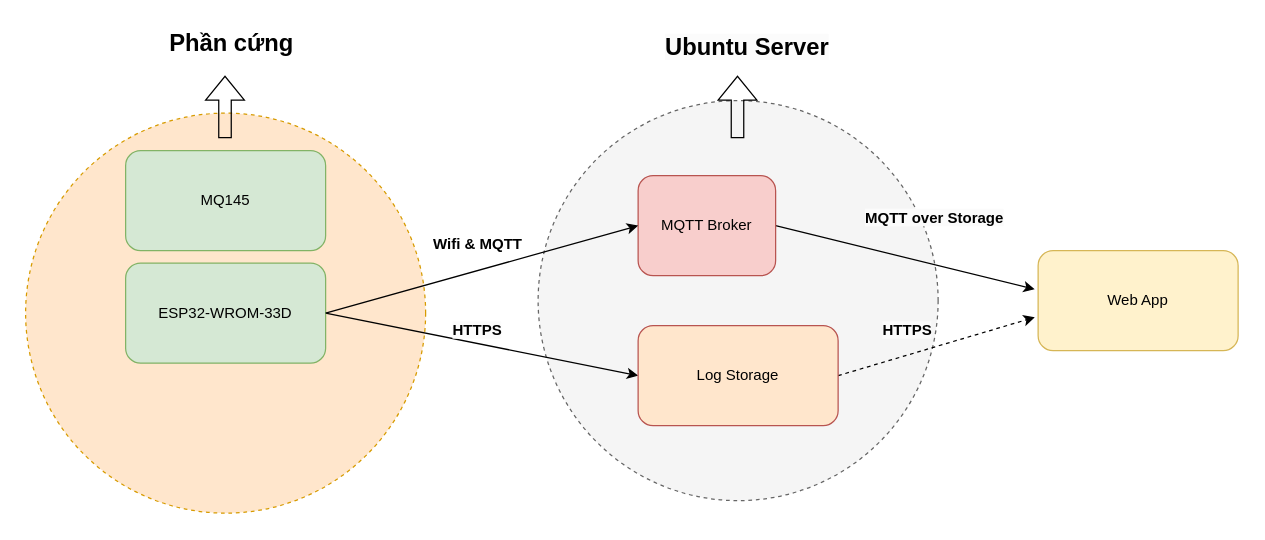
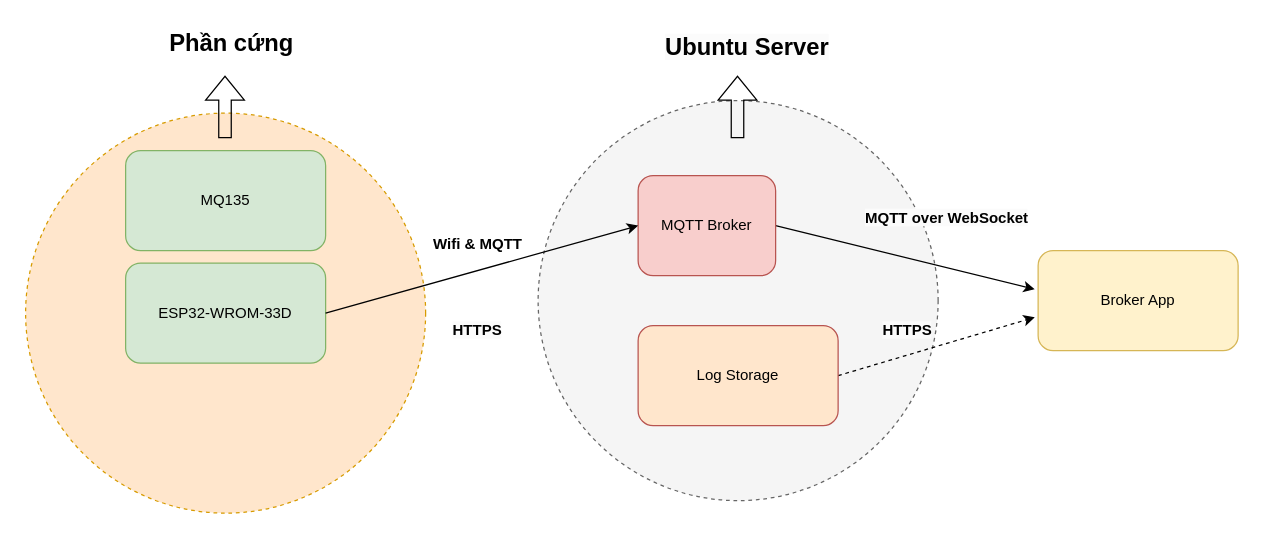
  <mxCell id="0" />
  <mxCell id="1" parent="0" />
  <mxCell id="2" value="&lt;b&gt;&lt;font style=&quot;font-size: 18px;&quot;&gt;Ubuntu Server&lt;/font&gt;&lt;/b&gt;" style="ellipse;whiteSpace=wrap;html=1;aspect=fixed;dashed=1;fillColor=#ffe6cc;strokeColor=#d79b00;" vertex="1" parent="1"><mxGeometry x="20" y="90" width="320" height="320" as="geometry" /></mxCell>
  <mxCell id="3" value="" style="ellipse;whiteSpace=wrap;html=1;aspect=fixed;dashed=1;fillColor=#f5f5f5;fontColor=#333333;strokeColor=#666666;" vertex="1" parent="1"><mxGeometry x="430" y="80" width="320" height="320" as="geometry" /></mxCell>
- <mxCell id="4" value="MQ145" style="rounded=1;whiteSpace=wrap;html=1;fillColor=#d5e8d4;strokeColor=#82b366;" vertex="1" parent="1"><mxGeometry x="100" y="120" width="160" height="80" as="geometry" /></mxCell>
- <mxCell id="5" style="rounded=0;orthogonalLoop=1;jettySize=auto;html=1;exitX=1;exitY=0.5;exitDx=0;exitDy=0;entryX=0;entryY=0.5;entryDx=0;entryDy=0;" edge="1" parent="1" source="6" target="10"><mxGeometry relative="1" as="geometry" /></mxCell>
+ <mxCell id="4" value="MQ135" style="rounded=1;whiteSpace=wrap;html=1;fillColor=#d5e8d4;strokeColor=#82b366;" vertex="1" parent="1"><mxGeometry x="100" y="120" width="160" height="80" as="geometry" /></mxCell>
  <mxCell id="6" value="ESP32-WROM-33D" style="rounded=1;whiteSpace=wrap;html=1;fillColor=#d5e8d4;strokeColor=#82b366;" vertex="1" parent="1"><mxGeometry x="100" y="210" width="160" height="80" as="geometry" /></mxCell>
  <mxCell id="7" style="rounded=0;orthogonalLoop=1;jettySize=auto;html=1;exitX=1;exitY=0.5;exitDx=0;exitDy=0;entryX=-0.017;entryY=0.387;entryDx=0;entryDy=0;entryPerimeter=0;" edge="1" parent="1" source="8" target="11"><mxGeometry relative="1" as="geometry" /></mxCell>
  <mxCell id="8" value="MQTT Broker" style="rounded=1;whiteSpace=wrap;html=1;fillColor=#f8cecc;strokeColor=#b85450;" vertex="1" parent="1"><mxGeometry x="510" y="140" width="110" height="80" as="geometry" /></mxCell>
  <mxCell id="9" style="rounded=0;orthogonalLoop=1;jettySize=auto;html=1;exitX=1;exitY=0.5;exitDx=0;exitDy=0;entryX=-0.017;entryY=0.667;entryDx=0;entryDy=0;entryPerimeter=0;dashed=1;" edge="1" parent="1" source="10" target="11"><mxGeometry relative="1" as="geometry" /></mxCell>
  <mxCell id="10" value="Log Storage" style="rounded=1;whiteSpace=wrap;html=1;fillColor=#ffe6cc;strokeColor=#b85450;" vertex="1" parent="1"><mxGeometry x="510" y="260" width="160" height="80" as="geometry" /></mxCell>
- <mxCell id="11" value="Web App" style="rounded=1;whiteSpace=wrap;html=1;fillColor=#fff2cc;strokeColor=#d6b656;" vertex="1" parent="1"><mxGeometry x="830" y="200" width="160" height="80" as="geometry" /></mxCell>
+ <mxCell id="11" value="Broker App" style="rounded=1;whiteSpace=wrap;html=1;fillColor=#fff2cc;strokeColor=#d6b656;" vertex="1" parent="1"><mxGeometry x="830" y="200" width="160" height="80" as="geometry" /></mxCell>
  <mxCell id="12" value="" style="endArrow=classic;html=1;rounded=0;entryX=0;entryY=0.5;entryDx=0;entryDy=0;" edge="1" parent="1" target="8"><mxGeometry width="50" height="50" relative="1" as="geometry"><mxPoint x="260" y="250" as="sourcePoint" /><mxPoint x="310" y="200" as="targetPoint" /></mxGeometry></mxCell>
  <mxCell id="13" value="&lt;b&gt;Wifi &amp;amp; MQTT&lt;/b&gt;" style="text;html=1;align=center;verticalAlign=middle;whiteSpace=wrap;rounded=0;rotation=0;" vertex="1" parent="1"><mxGeometry x="344" y="180" width="76" height="30" as="geometry" /></mxCell>
  <mxCell id="14" value="&lt;b style=&quot;forced-color-adjust: none; color: rgb(0, 0, 0); font-family: Helvetica; font-size: 12px; font-style: normal; font-variant-ligatures: normal; font-variant-caps: normal; letter-spacing: normal; orphans: 2; text-align: center; text-indent: 0px; text-transform: none; widows: 2; word-spacing: 0px; -webkit-text-stroke-width: 0px; white-space: normal; background-color: rgb(251, 251, 251); text-decoration-thickness: initial; text-decoration-style: initial; text-decoration-color: initial;&quot;&gt;HTTPS&lt;/b&gt;" style="text;whiteSpace=wrap;html=1;" vertex="1" parent="1"><mxGeometry x="360" y="250" width="100" height="40" as="geometry" /></mxCell>
  <mxCell id="15" value="" style="shape=flexArrow;endArrow=classic;html=1;rounded=0;" edge="1" parent="1"><mxGeometry width="50" height="50" relative="1" as="geometry"><mxPoint x="179.5" y="110" as="sourcePoint" /><mxPoint x="179.5" y="60" as="targetPoint" /></mxGeometry></mxCell>
  <mxCell id="16" value="&lt;font style=&quot;font-size: 19px;&quot;&gt;&lt;b&gt;Phần cứng&lt;/b&gt;&lt;/font&gt;" style="text;html=1;align=center;verticalAlign=middle;whiteSpace=wrap;rounded=0;" vertex="1" parent="1"><mxGeometry x="130" y="20" width="110" height="30" as="geometry" /></mxCell>
  <mxCell id="17" value="" style="shape=flexArrow;endArrow=classic;html=1;rounded=0;" edge="1" parent="1"><mxGeometry width="50" height="50" relative="1" as="geometry"><mxPoint x="589.5" y="110" as="sourcePoint" /><mxPoint x="589.5" y="60" as="targetPoint" /></mxGeometry></mxCell>
  <mxCell id="18" value="&lt;b style=&quot;forced-color-adjust: none; color: rgb(0, 0, 0); font-family: Helvetica; font-size: 19px; font-style: normal; font-variant-ligatures: normal; font-variant-caps: normal; letter-spacing: normal; orphans: 2; text-align: center; text-indent: 0px; text-transform: none; widows: 2; word-spacing: 0px; -webkit-text-stroke-width: 0px; white-space: normal; background-color: rgb(251, 251, 251); text-decoration-thickness: initial; text-decoration-style: initial; text-decoration-color: initial;&quot;&gt;Ubuntu Server&lt;/b&gt;" style="text;whiteSpace=wrap;html=1;" vertex="1" parent="1"><mxGeometry x="530" y="20" width="150" height="50" as="geometry" /></mxCell>
  <mxCell id="19" value="&lt;b style=&quot;forced-color-adjust: none; color: rgb(0, 0, 0); font-family: Helvetica; font-size: 12px; font-style: normal; font-variant-ligatures: normal; font-variant-caps: normal; letter-spacing: normal; orphans: 2; text-align: center; text-indent: 0px; text-transform: none; widows: 2; word-spacing: 0px; -webkit-text-stroke-width: 0px; white-space: normal; background-color: rgb(251, 251, 251); text-decoration-thickness: initial; text-decoration-style: initial; text-decoration-color: initial;&quot;&gt;HTTPS&lt;/b&gt;" style="text;whiteSpace=wrap;html=1;" vertex="1" parent="1"><mxGeometry x="704" y="250" width="46" height="20" as="geometry" /></mxCell>
- <mxCell id="20" value="&lt;b style=&quot;forced-color-adjust: none; color: rgb(0, 0, 0); font-family: Helvetica; font-size: 12px; font-style: normal; font-variant-ligatures: normal; font-variant-caps: normal; letter-spacing: normal; orphans: 2; text-align: center; text-indent: 0px; text-transform: none; widows: 2; word-spacing: 0px; -webkit-text-stroke-width: 0px; white-space: normal; background-color: rgb(251, 251, 251); text-decoration-thickness: initial; text-decoration-style: initial; text-decoration-color: initial;&quot;&gt;MQTT over Storage&lt;/b&gt;" style="text;whiteSpace=wrap;html=1;" vertex="1" parent="1"><mxGeometry x="690" y="160" width="140" height="40" as="geometry" /></mxCell>
+ <mxCell id="20" value="&lt;b style=&quot;forced-color-adjust: none; color: rgb(0, 0, 0); font-family: Helvetica; font-size: 12px; font-style: normal; font-variant-ligatures: normal; font-variant-caps: normal; letter-spacing: normal; orphans: 2; text-align: center; text-indent: 0px; text-transform: none; widows: 2; word-spacing: 0px; -webkit-text-stroke-width: 0px; white-space: normal; background-color: rgb(251, 251, 251); text-decoration-thickness: initial; text-decoration-style: initial; text-decoration-color: initial;&quot;&gt;MQTT over WebSocket&lt;/b&gt;" style="text;whiteSpace=wrap;html=1;" vertex="1" parent="1"><mxGeometry x="690" y="160" width="140" height="40" as="geometry" /></mxCell>
